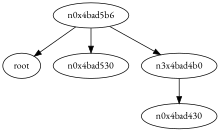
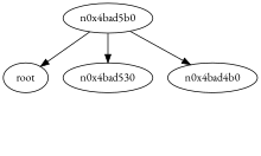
  digraph {
    fontname="EB Garamond"
    node [fontname="EB Garamond"]
    edge [fontname="EB Garamond"]
    n1 [label=root]
-   n0x4bad5b0 [label=n0x4bad5b6]
+   n0x4bad5b0
    n0x4bad530
-   n0x4bad4b0 [label=n3x4bad4b0]
-   n0x4bad430
+   n0x4bad4b0
    n0x4bad5b0 -> n1
    n0x4bad5b0 -> n0x4bad530
    n0x4bad5b0 -> n0x4bad4b0
-   n0x4bad4b0 -> n0x4bad430
  }
